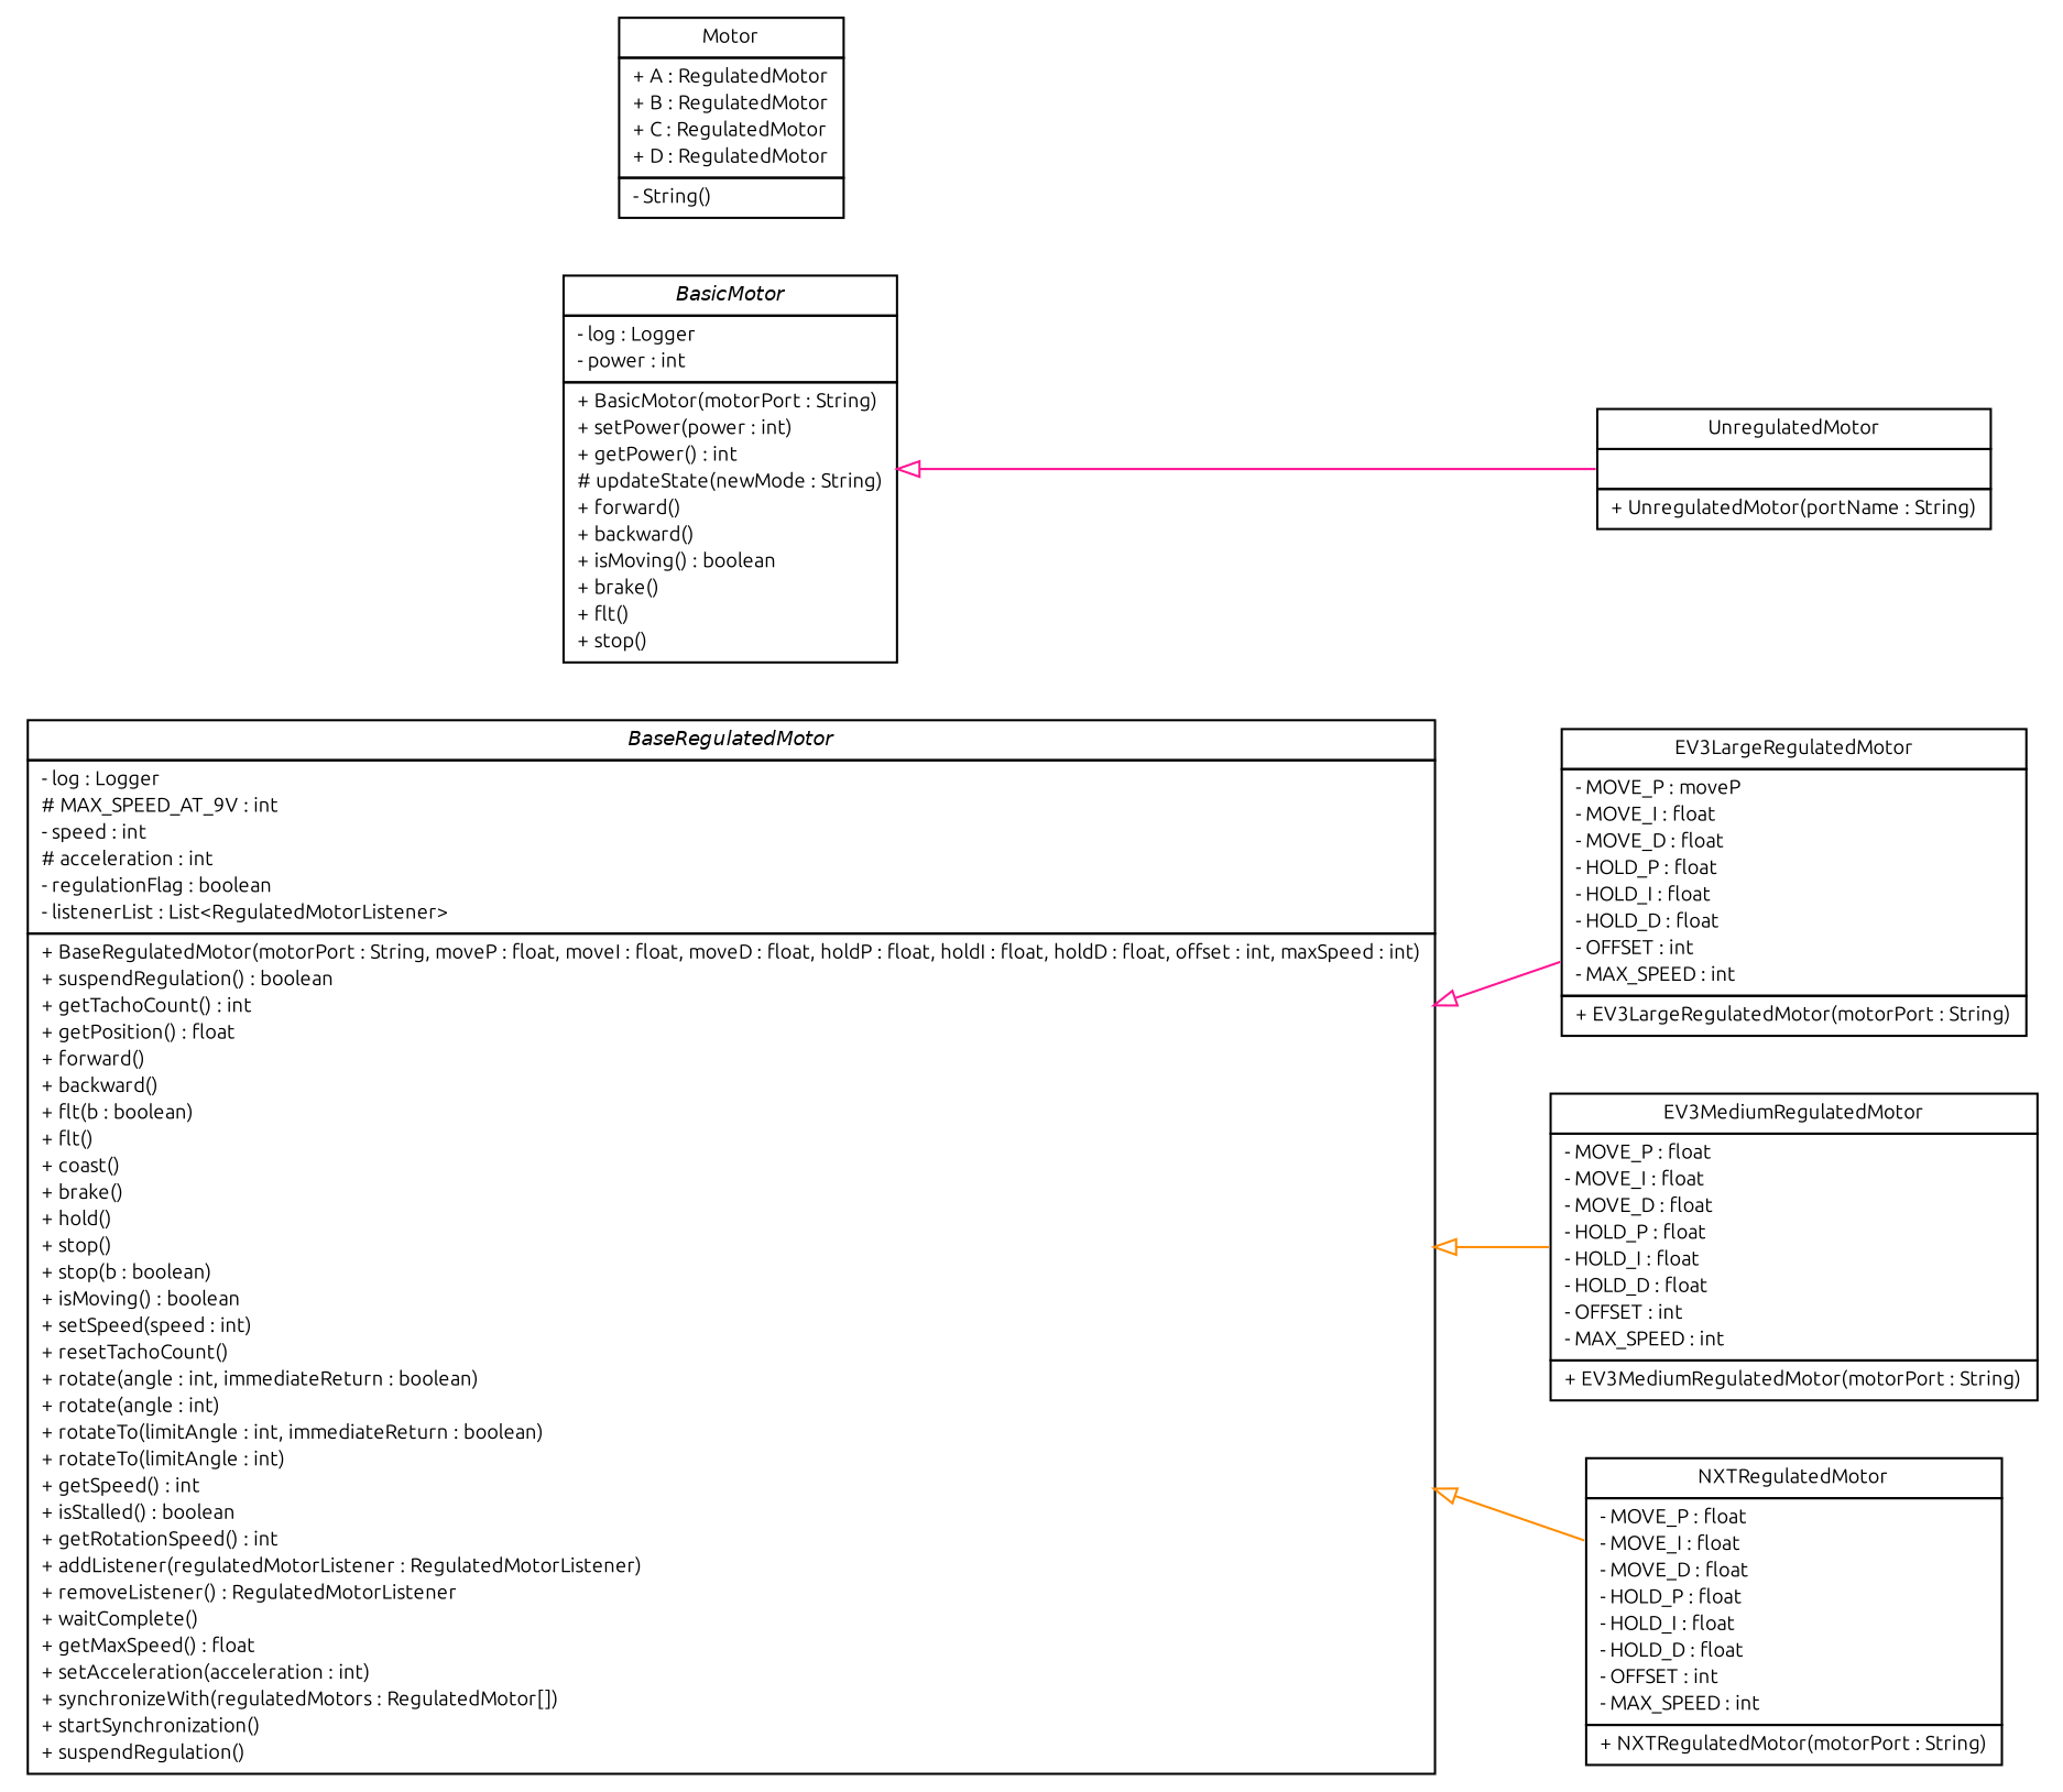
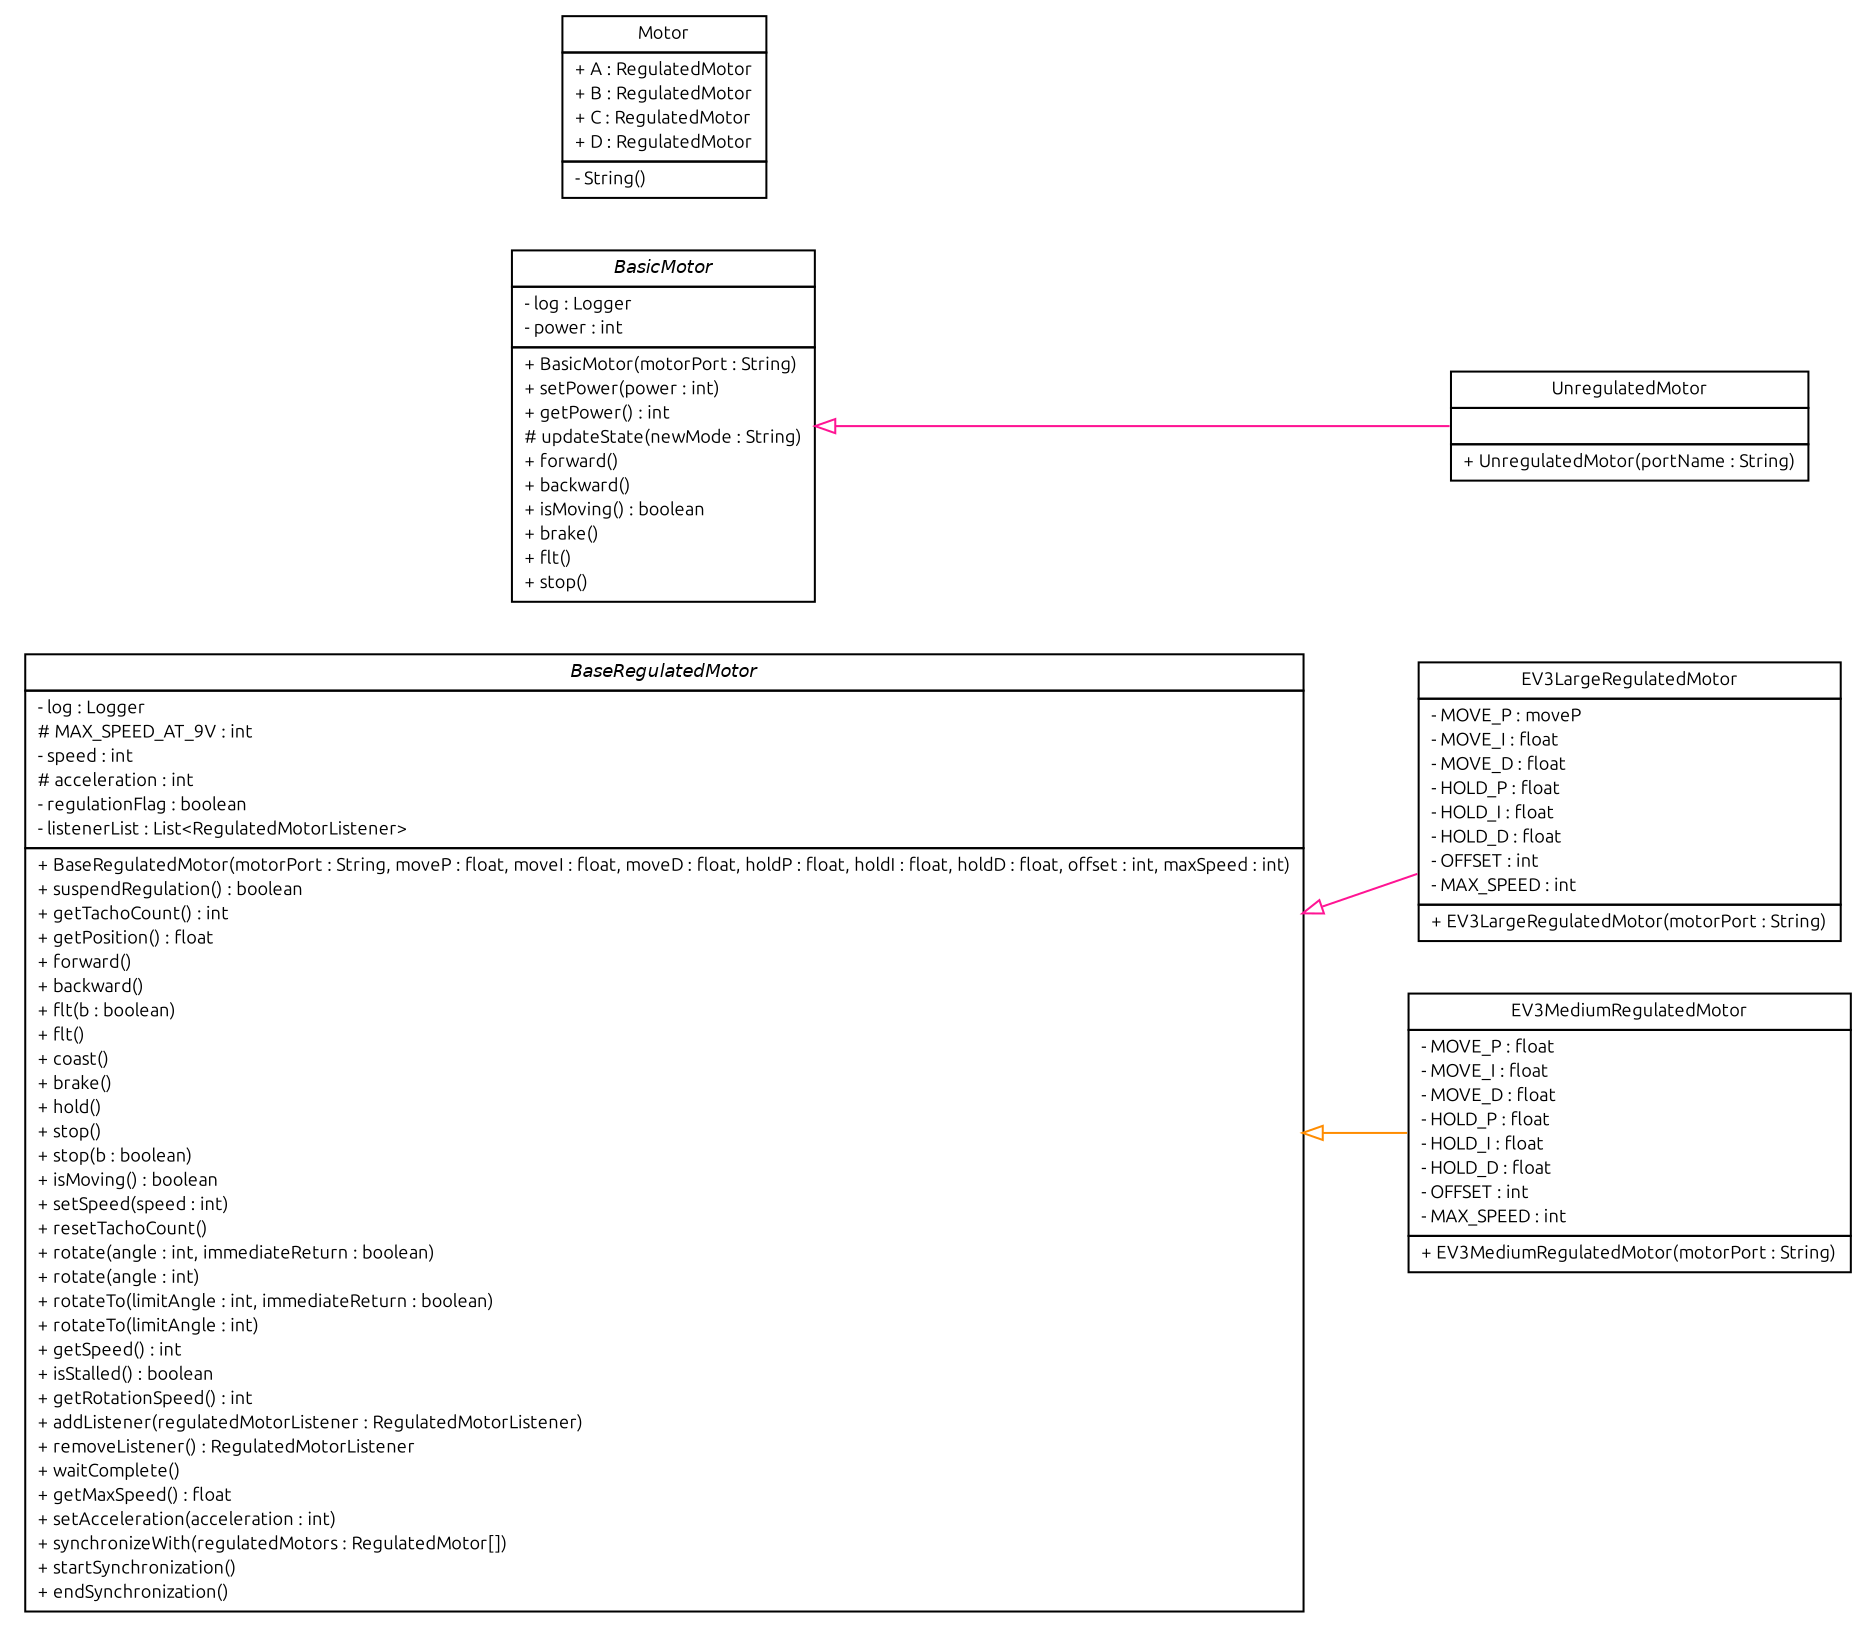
  digraph {
    fontname=Ubuntu
    nodesep=0.25
    rankdir=LR
    ranksep=0.5
    node [fontcolor=black fontname=Ubuntu fontsize=9.0 shape=plaintext]
    edge [arrowtail=empty color=deeppink dir=back fontname=Ubuntu fontsize=10 headport=p labelfontname=Helvetica labelfontsize=10 tailport=p]
-   n1 [label=<<table title="ev3dev.actuators.lego.motors.BaseRegulatedMotor" border="0" cellborder="1" cellspacing="0" cellpadding="2" port="p" href="./BaseRegulatedMotor.html"> 		<tr><td><table border="0" cellspacing="0" cellpadding="1"> <tr><td align="center" balign="center"><font face="Helvetica-Oblique"> BaseRegulatedMotor </font></td></tr> 		</table></td></tr> 		<tr><td><table border="0" cellspacing="0" cellpadding="1"> <tr><td align="left" balign="left"> - log : Logger </td></tr> <tr><td align="left" balign="left"> # MAX_SPEED_AT_9V : int </td></tr> <tr><td align="left" balign="left"> - speed : int </td></tr> <tr><td align="left" balign="left"> # acceleration : int </td></tr> <tr><td align="left" balign="left"> - regulationFlag : boolean </td></tr> <tr><td align="left" balign="left"> - listenerList : List&lt;RegulatedMotorListener&gt; </td></tr> 		</table></td></tr> 		<tr><td><table border="0" cellspacing="0" cellpadding="1"> <tr><td align="left" balign="left"> + BaseRegulatedMotor(motorPort : String, moveP : float, moveI : float, moveD : float, holdP : float, holdI : float, holdD : float, offset : int, maxSpeed : int) </td></tr> <tr><td align="left" balign="left"> + suspendRegulation() : boolean </td></tr> <tr><td align="left" balign="left"> + getTachoCount() : int </td></tr> <tr><td align="left" balign="left"> + getPosition() : float </td></tr> <tr><td align="left" balign="left"> + forward() </td></tr> <tr><td align="left" balign="left"> + backward() </td></tr> <tr><td align="left" balign="left"> + flt(b : boolean) </td></tr> <tr><td align="left" balign="left"> + flt() </td></tr> <tr><td align="left" balign="left"> + coast() </td></tr> <tr><td align="left" balign="left"> + brake() </td></tr> <tr><td align="left" balign="left"> + hold() </td></tr> <tr><td align="left" balign="left"> + stop() </td></tr> <tr><td align="left" balign="left"> + stop(b : boolean) </td></tr> <tr><td align="left" balign="left"> + isMoving() : boolean </td></tr> <tr><td align="left" balign="left"> + setSpeed(speed : int) </td></tr> <tr><td align="left" balign="left"> + resetTachoCount() </td></tr> <tr><td align="left" balign="left"> + rotate(angle : int, immediateReturn : boolean) </td></tr> <tr><td align="left" balign="left"> + rotate(angle : int) </td></tr> <tr><td align="left" balign="left"> + rotateTo(limitAngle : int, immediateReturn : boolean) </td></tr> <tr><td align="left" balign="left"> + rotateTo(limitAngle : int) </td></tr> <tr><td align="left" balign="left"> + getSpeed() : int </td></tr> <tr><td align="left" balign="left"> + isStalled() : boolean </td></tr> <tr><td align="left" balign="left"> + getRotationSpeed() : int </td></tr> <tr><td align="left" balign="left"> + addListener(regulatedMotorListener : RegulatedMotorListener) </td></tr> <tr><td align="left" balign="left"> + removeListener() : RegulatedMotorListener </td></tr> <tr><td align="left" balign="left"> + waitComplete() </td></tr> <tr><td align="left" balign="left"> + getMaxSpeed() : float </td></tr> <tr><td align="left" balign="left"> + setAcceleration(acceleration : int) </td></tr> <tr><td align="left" balign="left"> + synchronizeWith(regulatedMotors : RegulatedMotor[]) </td></tr> <tr><td align="left" balign="left"> + startSynchronization() </td></tr> <tr><td align="left" balign="left"> + suspendRegulation() </td></tr> 		</table></td></tr> 		</table>>]
+   n1 [label=<<table title="ev3dev.actuators.lego.motors.BaseRegulatedMotor" border="0" cellborder="1" cellspacing="0" cellpadding="2" port="p" href="./BaseRegulatedMotor.html"> 		<tr><td><table border="0" cellspacing="0" cellpadding="1"> <tr><td align="center" balign="center"><font face="Helvetica-Oblique"> BaseRegulatedMotor </font></td></tr> 		</table></td></tr> 		<tr><td><table border="0" cellspacing="0" cellpadding="1"> <tr><td align="left" balign="left"> - log : Logger </td></tr> <tr><td align="left" balign="left"> # MAX_SPEED_AT_9V : int </td></tr> <tr><td align="left" balign="left"> - speed : int </td></tr> <tr><td align="left" balign="left"> # acceleration : int </td></tr> <tr><td align="left" balign="left"> - regulationFlag : boolean </td></tr> <tr><td align="left" balign="left"> - listenerList : List&lt;RegulatedMotorListener&gt; </td></tr> 		</table></td></tr> 		<tr><td><table border="0" cellspacing="0" cellpadding="1"> <tr><td align="left" balign="left"> + BaseRegulatedMotor(motorPort : String, moveP : float, moveI : float, moveD : float, holdP : float, holdI : float, holdD : float, offset : int, maxSpeed : int) </td></tr> <tr><td align="left" balign="left"> + suspendRegulation() : boolean </td></tr> <tr><td align="left" balign="left"> + getTachoCount() : int </td></tr> <tr><td align="left" balign="left"> + getPosition() : float </td></tr> <tr><td align="left" balign="left"> + forward() </td></tr> <tr><td align="left" balign="left"> + backward() </td></tr> <tr><td align="left" balign="left"> + flt(b : boolean) </td></tr> <tr><td align="left" balign="left"> + flt() </td></tr> <tr><td align="left" balign="left"> + coast() </td></tr> <tr><td align="left" balign="left"> + brake() </td></tr> <tr><td align="left" balign="left"> + hold() </td></tr> <tr><td align="left" balign="left"> + stop() </td></tr> <tr><td align="left" balign="left"> + stop(b : boolean) </td></tr> <tr><td align="left" balign="left"> + isMoving() : boolean </td></tr> <tr><td align="left" balign="left"> + setSpeed(speed : int) </td></tr> <tr><td align="left" balign="left"> + resetTachoCount() </td></tr> <tr><td align="left" balign="left"> + rotate(angle : int, immediateReturn : boolean) </td></tr> <tr><td align="left" balign="left"> + rotate(angle : int) </td></tr> <tr><td align="left" balign="left"> + rotateTo(limitAngle : int, immediateReturn : boolean) </td></tr> <tr><td align="left" balign="left"> + rotateTo(limitAngle : int) </td></tr> <tr><td align="left" balign="left"> + getSpeed() : int </td></tr> <tr><td align="left" balign="left"> + isStalled() : boolean </td></tr> <tr><td align="left" balign="left"> + getRotationSpeed() : int </td></tr> <tr><td align="left" balign="left"> + addListener(regulatedMotorListener : RegulatedMotorListener) </td></tr> <tr><td align="left" balign="left"> + removeListener() : RegulatedMotorListener </td></tr> <tr><td align="left" balign="left"> + waitComplete() </td></tr> <tr><td align="left" balign="left"> + getMaxSpeed() : float </td></tr> <tr><td align="left" balign="left"> + setAcceleration(acceleration : int) </td></tr> <tr><td align="left" balign="left"> + synchronizeWith(regulatedMotors : RegulatedMotor[]) </td></tr> <tr><td align="left" balign="left"> + startSynchronization() </td></tr> <tr><td align="left" balign="left"> + endSynchronization() </td></tr> 		</table></td></tr> 		</table>>]
    n2 [label=<<table title="ev3dev.actuators.lego.motors.EV3LargeRegulatedMotor" border="0" cellborder="1" cellspacing="0" cellpadding="2" port="p" href="./EV3LargeRegulatedMotor.html"> 		<tr><td><table border="0" cellspacing="0" cellpadding="1"> <tr><td align="center" balign="center"> EV3LargeRegulatedMotor </td></tr> 		</table></td></tr> 		<tr><td><table border="0" cellspacing="0" cellpadding="1"> <tr><td align="left" balign="left"> - MOVE_P : moveP </td></tr> <tr><td align="left" balign="left"> - MOVE_I : float </td></tr> <tr><td align="left" balign="left"> - MOVE_D : float </td></tr> <tr><td align="left" balign="left"> - HOLD_P : float </td></tr> <tr><td align="left" balign="left"> - HOLD_I : float </td></tr> <tr><td align="left" balign="left"> - HOLD_D : float </td></tr> <tr><td align="left" balign="left"> - OFFSET : int </td></tr> <tr><td align="left" balign="left"> - MAX_SPEED : int </td></tr> 		</table></td></tr> 		<tr><td><table border="0" cellspacing="0" cellpadding="1"> <tr><td align="left" balign="left"> + EV3LargeRegulatedMotor(motorPort : String) </td></tr> 		</table></td></tr> 		</table>>]
    n3 [label=<<table title="ev3dev.actuators.lego.motors.EV3MediumRegulatedMotor" border="0" cellborder="1" cellspacing="0" cellpadding="2" port="p" href="./EV3MediumRegulatedMotor.html"> 		<tr><td><table border="0" cellspacing="0" cellpadding="1"> <tr><td align="center" balign="center"> EV3MediumRegulatedMotor </td></tr> 		</table></td></tr> 		<tr><td><table border="0" cellspacing="0" cellpadding="1"> <tr><td align="left" balign="left"> - MOVE_P : float </td></tr> <tr><td align="left" balign="left"> - MOVE_I : float </td></tr> <tr><td align="left" balign="left"> - MOVE_D : float </td></tr> <tr><td align="left" balign="left"> - HOLD_P : float </td></tr> <tr><td align="left" balign="left"> - HOLD_I : float </td></tr> <tr><td align="left" balign="left"> - HOLD_D : float </td></tr> <tr><td align="left" balign="left"> - OFFSET : int </td></tr> <tr><td align="left" balign="left"> - MAX_SPEED : int </td></tr> 		</table></td></tr> 		<tr><td><table border="0" cellspacing="0" cellpadding="1"> <tr><td align="left" balign="left"> + EV3MediumRegulatedMotor(motorPort : String) </td></tr> 		</table></td></tr> 		</table>>]
-   n4 [label=<<table title="ev3dev.actuators.lego.motors.NXTRegulatedMotor" border="0" cellborder="1" cellspacing="0" cellpadding="2" port="p" href="./NXTRegulatedMotor.html"> 		<tr><td><table border="0" cellspacing="0" cellpadding="1"> <tr><td align="center" balign="center"> NXTRegulatedMotor </td></tr> 		</table></td></tr> 		<tr><td><table border="0" cellspacing="0" cellpadding="1"> <tr><td align="left" balign="left"> - MOVE_P : float </td></tr> <tr><td align="left" balign="left"> - MOVE_I : float </td></tr> <tr><td align="left" balign="left"> - MOVE_D : float </td></tr> <tr><td align="left" balign="left"> - HOLD_P : float </td></tr> <tr><td align="left" balign="left"> - HOLD_I : float </td></tr> <tr><td align="left" balign="left"> - HOLD_D : float </td></tr> <tr><td align="left" balign="left"> - OFFSET : int </td></tr> <tr><td align="left" balign="left"> - MAX_SPEED : int </td></tr> 		</table></td></tr> 		<tr><td><table border="0" cellspacing="0" cellpadding="1"> <tr><td align="left" balign="left"> + NXTRegulatedMotor(motorPort : String) </td></tr> 		</table></td></tr> 		</table>>]
    n5 [label=<<table title="ev3dev.actuators.lego.motors.BasicMotor" border="0" cellborder="1" cellspacing="0" cellpadding="2" port="p" href="./BasicMotor.html"> 		<tr><td><table border="0" cellspacing="0" cellpadding="1"> <tr><td align="center" balign="center"><font face="Helvetica-Oblique"> BasicMotor </font></td></tr> 		</table></td></tr> 		<tr><td><table border="0" cellspacing="0" cellpadding="1"> <tr><td align="left" balign="left"> - log : Logger </td></tr> <tr><td align="left" balign="left"> - power : int </td></tr> 		</table></td></tr> 		<tr><td><table border="0" cellspacing="0" cellpadding="1"> <tr><td align="left" balign="left"> + BasicMotor(motorPort : String) </td></tr> <tr><td align="left" balign="left"> + setPower(power : int) </td></tr> <tr><td align="left" balign="left"> + getPower() : int </td></tr> <tr><td align="left" balign="left"> # updateState(newMode : String) </td></tr> <tr><td align="left" balign="left"> + forward() </td></tr> <tr><td align="left" balign="left"> + backward() </td></tr> <tr><td align="left" balign="left"> + isMoving() : boolean </td></tr> <tr><td align="left" balign="left"> + brake() </td></tr> <tr><td align="left" balign="left"> + flt() </td></tr> <tr><td align="left" balign="left"> + stop() </td></tr> 		</table></td></tr> 		</table>>]
    n6 [label=<<table title="ev3dev.actuators.lego.motors.UnregulatedMotor" border="0" cellborder="1" cellspacing="0" cellpadding="2" port="p" href="./UnregulatedMotor.html"> 		<tr><td><table border="0" cellspacing="0" cellpadding="1"> <tr><td align="center" balign="center"> UnregulatedMotor </td></tr> 		</table></td></tr> 		<tr><td><table border="0" cellspacing="0" cellpadding="1"> <tr><td align="left" balign="left">  </td></tr> 		</table></td></tr> 		<tr><td><table border="0" cellspacing="0" cellpadding="1"> <tr><td align="left" balign="left"> + UnregulatedMotor(portName : String) </td></tr> 		</table></td></tr> 		</table>>]
    n7 [label=<<table title="ev3dev.actuators.lego.motors.Motor" border="0" cellborder="1" cellspacing="0" cellpadding="2" port="p" href="./Motor.html"> 		<tr><td><table border="0" cellspacing="0" cellpadding="1"> <tr><td align="center" balign="center"> Motor </td></tr> 		</table></td></tr> 		<tr><td><table border="0" cellspacing="0" cellpadding="1"> <tr><td align="left" balign="left"> + A : RegulatedMotor </td></tr> <tr><td align="left" balign="left"> + B : RegulatedMotor </td></tr> <tr><td align="left" balign="left"> + C : RegulatedMotor </td></tr> <tr><td align="left" balign="left"> + D : RegulatedMotor </td></tr> 		</table></td></tr> 		<tr><td><table border="0" cellspacing="0" cellpadding="1"> <tr><td align="left" balign="left"> - String() </td></tr> 		</table></td></tr> 		</table>>]
    n1 -> n2
    n1 -> n3 [color=darkorange]
-   n1 -> n4 [color=darkorange]
    n5 -> n6
  }
